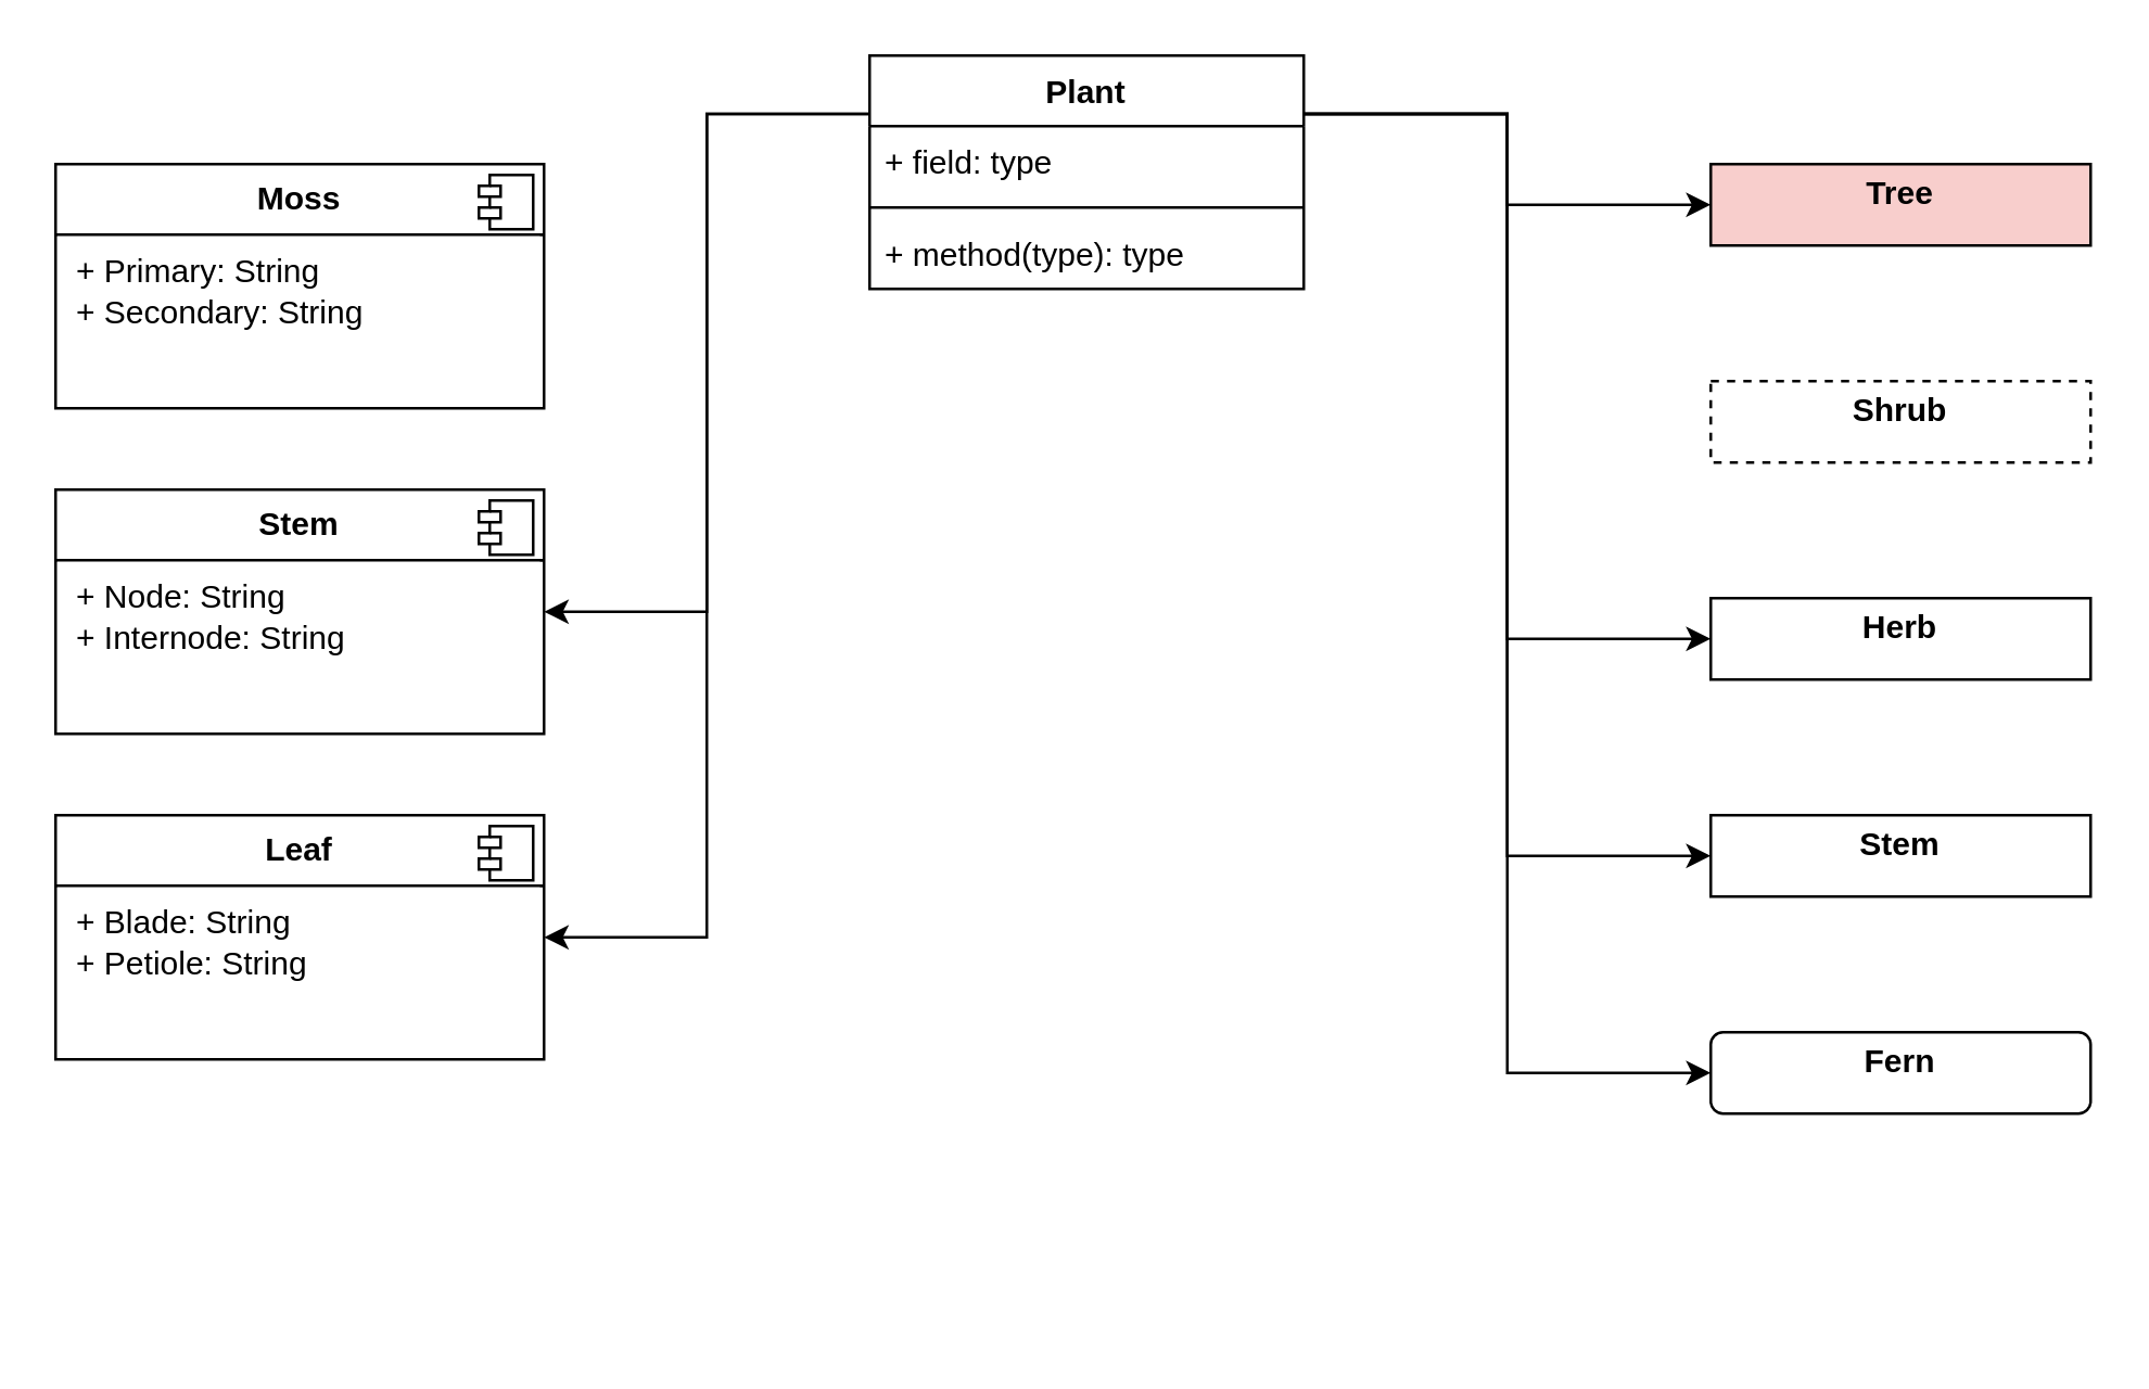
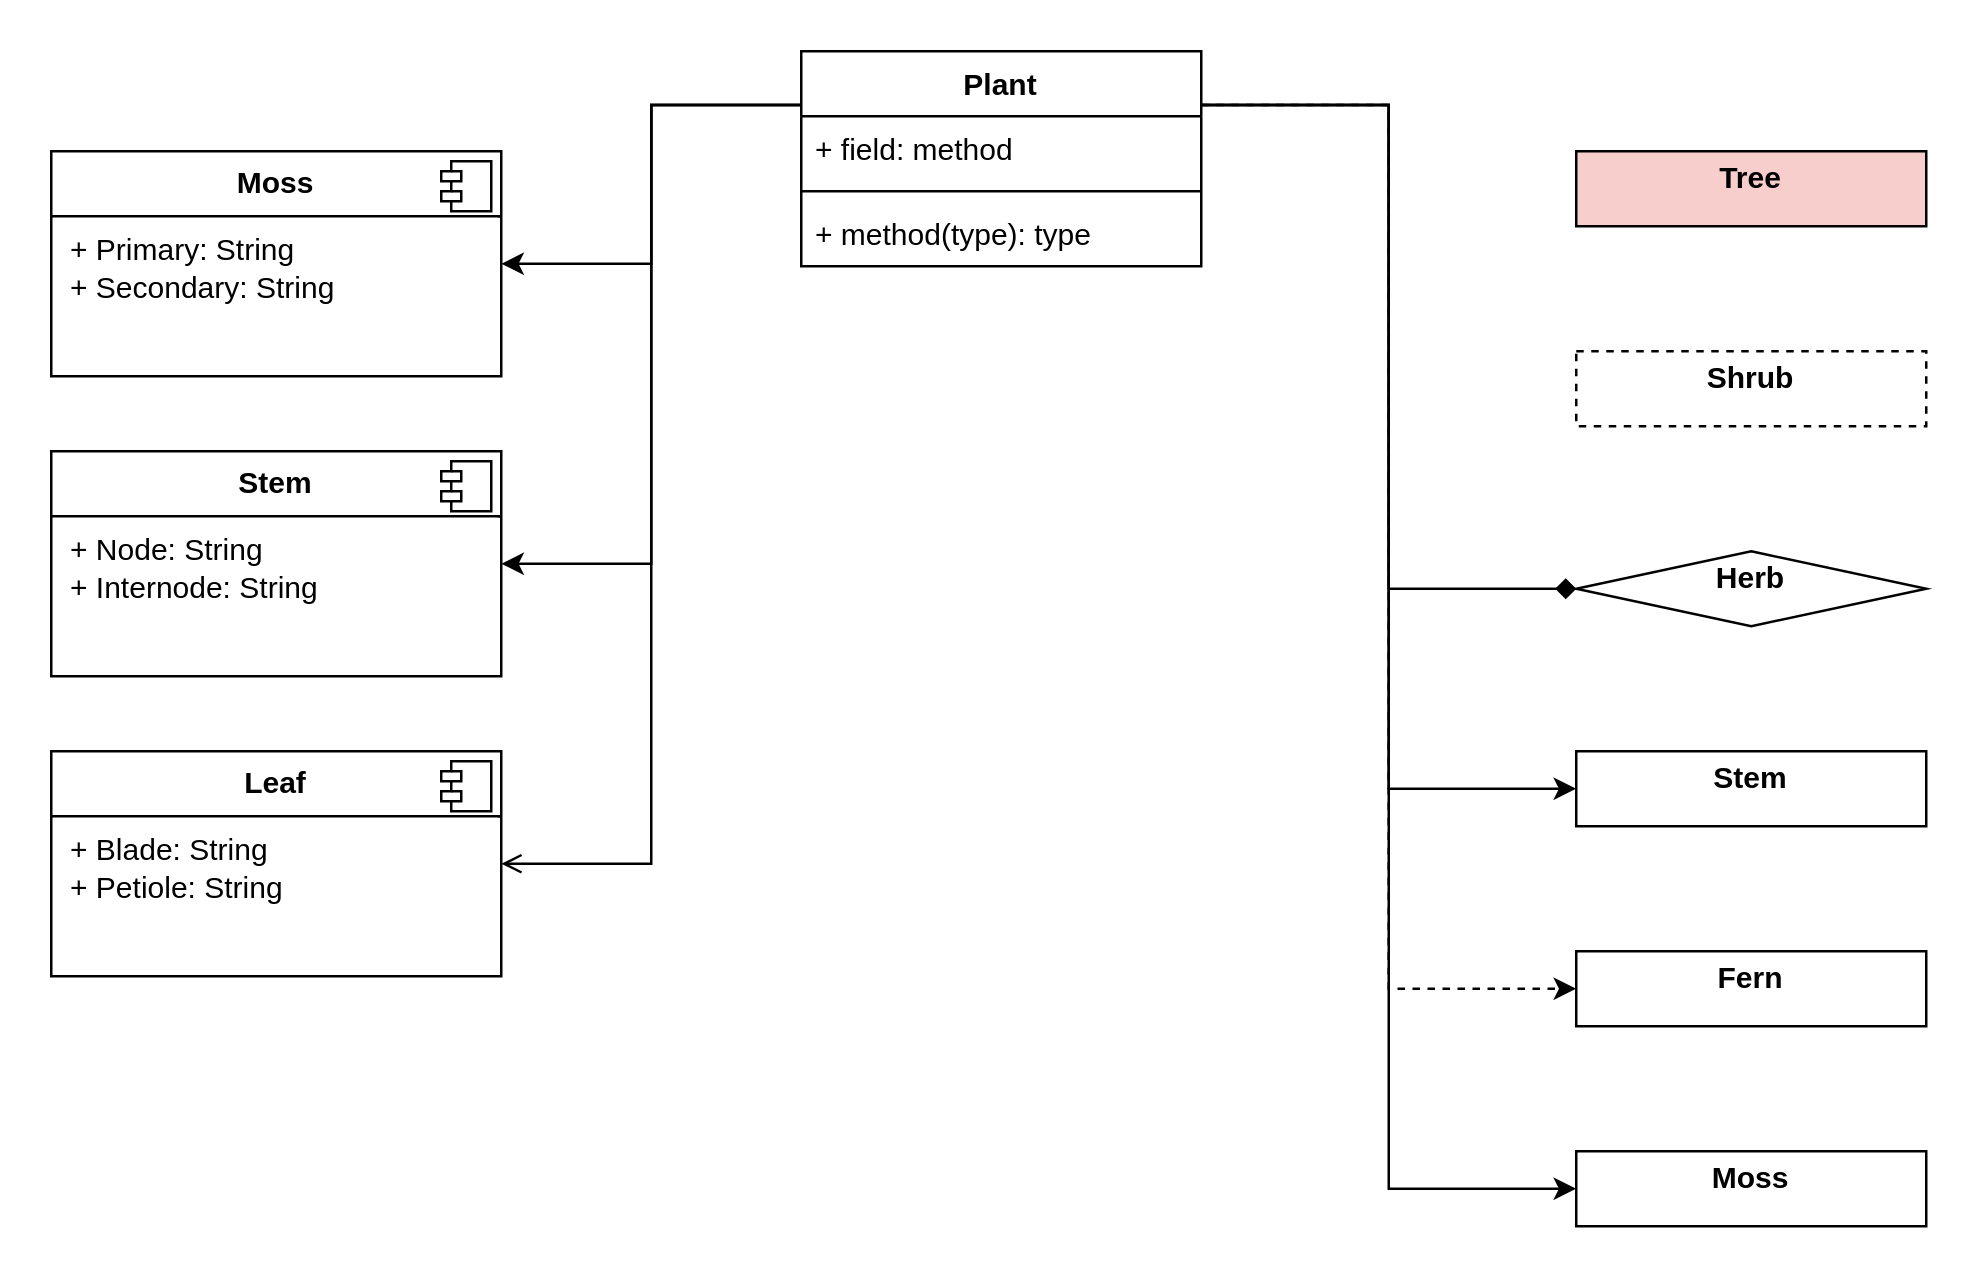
  <mxCell id="0" />
  <mxCell id="1" parent="0" />
  <mxCell id="2" value="&lt;p style=&quot;margin:0px;margin-top:6px;text-align:center;&quot;&gt;&lt;b&gt;Moss&lt;/b&gt;&lt;/p&gt;&lt;hr size=&quot;1&quot; style=&quot;border-style:solid;&quot;&gt;&lt;p style=&quot;margin:0px;margin-left:8px;&quot;&gt;+ Primary: String&lt;br&gt;+ Secondary: String&lt;/p&gt;" style="align=left;overflow=fill;html=1;dropTarget=0;whiteSpace=wrap;" vertex="1" parent="1"><mxGeometry x="20" y="60" width="180" height="90" as="geometry" /></mxCell>
  <mxCell id="3" value="" style="shape=component;jettyWidth=8;jettyHeight=4;" vertex="1" parent="2"><mxGeometry x="1" width="20" height="20" relative="1" as="geometry"><mxPoint x="-24" y="4" as="offset" /></mxGeometry></mxCell>
- <mxCell id="5" style="edgeStyle=orthogonalEdgeStyle;rounded=0;orthogonalLoop=1;jettySize=auto;html=1;exitX=1;exitY=0.25;exitDx=0;exitDy=0;entryX=0;entryY=0.5;entryDx=0;entryDy=0;" edge="1" parent="1" source="12" target="20"><mxGeometry relative="1" as="geometry" /></mxCell>
+ <mxCell id="4" style="edgeStyle=orthogonalEdgeStyle;rounded=0;orthogonalLoop=1;jettySize=auto;html=1;exitX=0;exitY=0.25;exitDx=0;exitDy=0;entryX=1;entryY=0.5;entryDx=0;entryDy=0;" edge="1" parent="1" source="12" target="2"><mxGeometry relative="1" as="geometry" /></mxCell>
  <mxCell id="6" style="edgeStyle=orthogonalEdgeStyle;rounded=0;orthogonalLoop=1;jettySize=auto;html=1;exitX=0;exitY=0.25;exitDx=0;exitDy=0;entryX=1;entryY=0.5;entryDx=0;entryDy=0;" edge="1" parent="1" source="12" target="16"><mxGeometry relative="1" as="geometry" /></mxCell>
- <mxCell id="7" style="edgeStyle=orthogonalEdgeStyle;rounded=0;orthogonalLoop=1;jettySize=auto;html=1;exitX=0;exitY=0.25;exitDx=0;exitDy=0;entryX=1;entryY=0.5;entryDx=0;entryDy=0;" edge="1" parent="1" source="12" target="18"><mxGeometry relative="1" as="geometry" /></mxCell>
- <mxCell id="8" style="edgeStyle=orthogonalEdgeStyle;rounded=0;orthogonalLoop=1;jettySize=auto;html=1;exitX=1;exitY=0.25;exitDx=0;exitDy=0;entryX=0;entryY=0.5;entryDx=0;entryDy=0;" edge="1" parent="1" source="12" target="22"><mxGeometry relative="1" as="geometry" /></mxCell>
+ <mxCell id="7" style="edgeStyle=orthogonalEdgeStyle;rounded=0;orthogonalLoop=1;jettySize=auto;html=1;exitX=0;exitY=0.25;exitDx=0;exitDy=0;entryX=1;entryY=0.5;entryDx=0;entryDy=0;endArrow=open;" edge="1" parent="1" source="12" target="18"><mxGeometry relative="1" as="geometry" /></mxCell>
+ <mxCell id="8" style="edgeStyle=orthogonalEdgeStyle;rounded=0;orthogonalLoop=1;jettySize=auto;html=1;exitX=1;exitY=0.25;exitDx=0;exitDy=0;entryX=0;entryY=0.5;entryDx=0;entryDy=0;endArrow=diamond;" edge="1" parent="1" source="12" target="22"><mxGeometry relative="1" as="geometry" /></mxCell>
  <mxCell id="9" style="edgeStyle=orthogonalEdgeStyle;rounded=0;orthogonalLoop=1;jettySize=auto;html=1;exitX=1;exitY=0.25;exitDx=0;exitDy=0;entryX=0;entryY=0.5;entryDx=0;entryDy=0;" edge="1" parent="1" source="12" target="23"><mxGeometry relative="1" as="geometry" /></mxCell>
- <mxCell id="10" style="edgeStyle=orthogonalEdgeStyle;rounded=0;orthogonalLoop=1;jettySize=auto;html=1;exitX=1;exitY=0.25;exitDx=0;exitDy=0;entryX=0;entryY=0.5;entryDx=0;entryDy=0;" edge="1" parent="1" source="12" target="24"><mxGeometry relative="1" as="geometry" /></mxCell>
+ <mxCell id="10" style="edgeStyle=orthogonalEdgeStyle;rounded=0;orthogonalLoop=1;jettySize=auto;html=1;exitX=1;exitY=0.25;exitDx=0;exitDy=0;entryX=0;entryY=0.5;entryDx=0;entryDy=0;dashed=1;" edge="1" parent="1" source="12" target="24"><mxGeometry relative="1" as="geometry" /></mxCell>
+ <mxCell id="11" style="edgeStyle=orthogonalEdgeStyle;rounded=0;orthogonalLoop=1;jettySize=auto;html=1;exitX=1;exitY=0.25;exitDx=0;exitDy=0;entryX=0;entryY=0.5;entryDx=0;entryDy=0;" edge="1" parent="1" source="12" target="25"><mxGeometry relative="1" as="geometry" /></mxCell>
  <mxCell id="12" value="Plant" style="swimlane;fontStyle=1;align=center;verticalAlign=top;childLayout=stackLayout;horizontal=1;startSize=26;horizontalStack=0;resizeParent=1;resizeParentMax=0;resizeLast=0;collapsible=1;marginBottom=0;whiteSpace=wrap;html=1;" vertex="1" parent="1"><mxGeometry x="320" width="160" height="86" as="geometry" y="20" /></mxCell>
- <mxCell id="13" value="+ field: type" style="text;strokeColor=none;fillColor=none;align=left;verticalAlign=top;spacingLeft=4;spacingRight=4;overflow=hidden;rotatable=0;points=[[0,0.5],[1,0.5]];portConstraint=eastwest;whiteSpace=wrap;html=1;" vertex="1" parent="12"><mxGeometry y="26" width="160" height="26" as="geometry" /></mxCell>
+ <mxCell id="13" value="+ field: method" style="text;strokeColor=none;fillColor=none;align=left;verticalAlign=top;spacingLeft=4;spacingRight=4;overflow=hidden;rotatable=0;points=[[0,0.5],[1,0.5]];portConstraint=eastwest;whiteSpace=wrap;html=1;" vertex="1" parent="12"><mxGeometry y="26" width="160" height="26" as="geometry" /></mxCell>
  <mxCell id="14" value="" style="line;strokeWidth=1;fillColor=none;align=left;verticalAlign=middle;spacingTop=-1;spacingLeft=3;spacingRight=3;rotatable=0;labelPosition=right;points=[];portConstraint=eastwest;strokeColor=inherit;" vertex="1" parent="12"><mxGeometry y="52" width="160" height="8" as="geometry" /></mxCell>
  <mxCell id="15" value="+ method(type): type" style="text;strokeColor=none;fillColor=none;align=left;verticalAlign=top;spacingLeft=4;spacingRight=4;overflow=hidden;rotatable=0;points=[[0,0.5],[1,0.5]];portConstraint=eastwest;whiteSpace=wrap;html=1;" vertex="1" parent="12"><mxGeometry y="60" width="160" height="26" as="geometry" /></mxCell>
  <mxCell id="16" value="&lt;p style=&quot;margin:0px;margin-top:6px;text-align:center;&quot;&gt;&lt;b&gt;Stem&lt;/b&gt;&lt;/p&gt;&lt;hr size=&quot;1&quot; style=&quot;border-style:solid;&quot;&gt;&lt;p style=&quot;margin:0px;margin-left:8px;&quot;&gt;+ Node: String&lt;br&gt;+ Internode: String&lt;/p&gt;" style="align=left;overflow=fill;html=1;dropTarget=0;whiteSpace=wrap;" vertex="1" parent="1"><mxGeometry x="20" y="180" width="180" height="90" as="geometry" /></mxCell>
  <mxCell id="17" value="" style="shape=component;jettyWidth=8;jettyHeight=4;" vertex="1" parent="16"><mxGeometry x="1" width="20" height="20" relative="1" as="geometry"><mxPoint x="-24" y="4" as="offset" /></mxGeometry></mxCell>
  <mxCell id="18" value="&lt;p style=&quot;margin:0px;margin-top:6px;text-align:center;&quot;&gt;&lt;b&gt;Leaf&lt;/b&gt;&lt;/p&gt;&lt;hr size=&quot;1&quot; style=&quot;border-style:solid;&quot;&gt;&lt;p style=&quot;margin:0px;margin-left:8px;&quot;&gt;+ Blade: String&lt;br&gt;+ Petiole: String&lt;/p&gt;" style="align=left;overflow=fill;html=1;dropTarget=0;whiteSpace=wrap;" vertex="1" parent="1"><mxGeometry x="20" y="300" width="180" height="90" as="geometry" /></mxCell>
  <mxCell id="19" value="" style="shape=component;jettyWidth=8;jettyHeight=4;" vertex="1" parent="18"><mxGeometry x="1" width="20" height="20" relative="1" as="geometry"><mxPoint x="-24" y="4" as="offset" /></mxGeometry></mxCell>
  <mxCell id="20" value="&lt;p style=&quot;margin:0px;margin-top:4px;text-align:center;&quot;&gt;&lt;b&gt;Tree&lt;/b&gt;&lt;/p&gt;" style="verticalAlign=top;align=left;overflow=fill;html=1;whiteSpace=wrap;fillColor=#f8cecc;" vertex="1" parent="1"><mxGeometry x="630" y="60" width="140" height="30" as="geometry" /></mxCell>
  <mxCell id="21" value="&lt;p style=&quot;margin:0px;margin-top:4px;text-align:center;&quot;&gt;&lt;b&gt;Shrub&lt;/b&gt;&lt;/p&gt;" style="verticalAlign=top;align=left;overflow=fill;html=1;whiteSpace=wrap;dashed=1;" vertex="1" parent="1"><mxGeometry x="630" y="140" width="140" height="30" as="geometry" /></mxCell>
- <mxCell id="22" value="&lt;p style=&quot;margin:0px;margin-top:4px;text-align:center;&quot;&gt;&lt;b&gt;Herb&lt;/b&gt;&lt;/p&gt;" style="verticalAlign=top;align=left;overflow=fill;html=1;whiteSpace=wrap;" vertex="1" parent="1"><mxGeometry x="630" y="220" width="140" height="30" as="geometry" /></mxCell>
+ <mxCell id="22" value="&lt;p style=&quot;margin:0px;margin-top:4px;text-align:center;&quot;&gt;&lt;b&gt;Herb&lt;/b&gt;&lt;/p&gt;" style="rhombus;verticalAlign=top;align=left;overflow=fill;html=1;whiteSpace=wrap;" vertex="1" parent="1"><mxGeometry x="630" y="220" width="140" height="30" as="geometry" /></mxCell>
  <mxCell id="23" value="&lt;p style=&quot;margin:0px;margin-top:4px;text-align:center;&quot;&gt;&lt;b&gt;Stem&lt;/b&gt;&lt;/p&gt;" style="verticalAlign=top;align=left;overflow=fill;html=1;whiteSpace=wrap;" vertex="1" parent="1"><mxGeometry x="630" y="300" width="140" height="30" as="geometry" /></mxCell>
- <mxCell id="24" value="&lt;p style=&quot;margin:0px;margin-top:4px;text-align:center;&quot;&gt;&lt;b&gt;Fern&lt;/b&gt;&lt;/p&gt;" style="verticalAlign=top;align=left;overflow=fill;html=1;whiteSpace=wrap;rounded=1;" vertex="1" parent="1"><mxGeometry x="630" y="380" width="140" height="30" as="geometry" /></mxCell>
+ <mxCell id="24" value="&lt;p style=&quot;margin:0px;margin-top:4px;text-align:center;&quot;&gt;&lt;b&gt;Fern&lt;/b&gt;&lt;/p&gt;" style="verticalAlign=top;align=left;overflow=fill;html=1;whiteSpace=wrap;" vertex="1" parent="1"><mxGeometry x="630" y="380" width="140" height="30" as="geometry" /></mxCell>
+ <mxCell id="25" value="&lt;p style=&quot;margin:0px;margin-top:4px;text-align:center;&quot;&gt;&lt;b&gt;Moss&lt;/b&gt;&lt;/p&gt;" style="verticalAlign=top;align=left;overflow=fill;html=1;whiteSpace=wrap;" vertex="1" parent="1"><mxGeometry x="630" y="460" width="140" height="30" as="geometry" /></mxCell>
